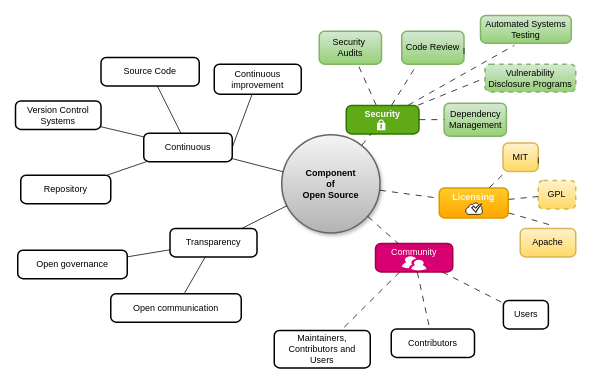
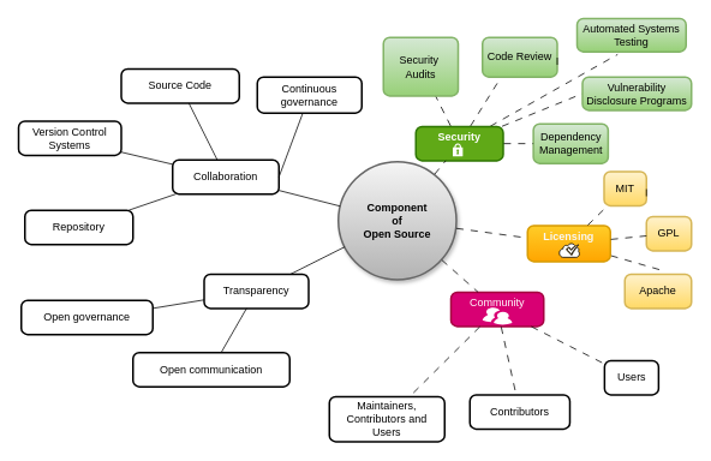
  <mxCell id="0" />
  <mxCell id="1" parent="0" />
  <mxCell id="2" value="Component&#10; of &#10;Open Source" style="ellipse;aspect=fixed;strokeWidth=2;whiteSpace=wrap;fontStyle=1;fillColor=#f5f5f5;shadow=1;strokeColor=#666666;gradientColor=#b3b3b3;" parent="1" vertex="1"><mxGeometry x="375" y="179" width="131" height="131" as="geometry" /></mxCell>
  <mxCell id="3" style="edgeStyle=none;shape=connector;rounded=1;orthogonalLoop=1;jettySize=auto;html=1;strokeColor=default;align=center;verticalAlign=middle;fontFamily=Helvetica;fontSize=11;fontColor=default;labelBackgroundColor=default;endArrow=none;flowAnimation=1;" edge="1" parent="1" source="4"><mxGeometry relative="1" as="geometry"><mxPoint x="735" y="300" as="targetPoint" /></mxGeometry></mxCell>
  <mxCell id="4" value="Licensing&#10;" style="rounded=1;absoluteArcSize=1;arcSize=14;whiteSpace=wrap;strokeWidth=2;fillColor=#ffcd28;strokeColor=#d79b00;labelBorderColor=none;gradientColor=#ffa500;fontColor=#f8f8f8;fontStyle=1" parent="1" vertex="1"><mxGeometry x="585" y="250" width="92" height="40" as="geometry" /></mxCell>
- <mxCell id="5" value="GPL" style="rounded=1;absoluteArcSize=1;arcSize=14;whiteSpace=wrap;strokeWidth=2;fillColor=#fff2cc;strokeColor=#d6b656;gradientColor=#ffd966;dashed=1;" parent="1" vertex="1"><mxGeometry x="717" y="240" width="50" height="38" as="geometry" /></mxCell>
+ <mxCell id="5" value="GPL" style="rounded=1;absoluteArcSize=1;arcSize=14;whiteSpace=wrap;strokeWidth=2;fillColor=#fff2cc;strokeColor=#d6b656;gradientColor=#ffd966;" parent="1" vertex="1"><mxGeometry x="717" y="240" width="50" height="38" as="geometry" /></mxCell>
  <mxCell id="6" value="MIT" style="rounded=1;absoluteArcSize=1;arcSize=14;whiteSpace=wrap;strokeWidth=2;fillColor=#fff2cc;strokeColor=#d6b656;gradientColor=#ffd966;" parent="1" vertex="1"><mxGeometry x="670" y="190" width="47" height="38" as="geometry" /></mxCell>
  <mxCell id="7" value="Apache" style="rounded=1;absoluteArcSize=1;arcSize=14;whiteSpace=wrap;strokeWidth=2;fillColor=#fff2cc;gradientColor=#ffd966;strokeColor=#d6b656;" parent="1" vertex="1"><mxGeometry x="693" y="304" width="74" height="38" as="geometry" /></mxCell>
  <mxCell id="8" value="Community&#10;" style="rounded=1;absoluteArcSize=1;arcSize=14;whiteSpace=wrap;strokeWidth=2;fillColor=#d80073;fontColor=#ffffff;strokeColor=#A50040;" parent="1" vertex="1"><mxGeometry x="500" y="324" width="103" height="38" as="geometry" /></mxCell>
  <mxCell id="9" value="Contributors" style="rounded=1;absoluteArcSize=1;arcSize=14;whiteSpace=wrap;strokeWidth=2;" parent="1" vertex="1"><mxGeometry x="521" y="438" width="111" height="38" as="geometry" /></mxCell>
  <mxCell id="10" value="Users" style="rounded=1;absoluteArcSize=1;arcSize=14;whiteSpace=wrap;strokeWidth=2;" parent="1" vertex="1"><mxGeometry x="670.5" y="400" width="60" height="38" as="geometry" /></mxCell>
  <mxCell id="11" value="Maintainers, Contributors and &#10;Users" style="rounded=1;absoluteArcSize=1;arcSize=14;whiteSpace=wrap;strokeWidth=2;" parent="1" vertex="1"><mxGeometry x="365" y="440" width="128" height="50" as="geometry" /></mxCell>
  <mxCell id="12" value="Transparency" style="rounded=1;absoluteArcSize=1;arcSize=14;whiteSpace=wrap;strokeWidth=2;" parent="1" vertex="1"><mxGeometry x="226" y="304" width="116" height="38" as="geometry" /></mxCell>
  <mxCell id="13" value="Open communication" style="rounded=1;absoluteArcSize=1;arcSize=14;whiteSpace=wrap;strokeWidth=2;" parent="1" vertex="1"><mxGeometry x="147" y="391" width="174" height="38" as="geometry" /></mxCell>
  <mxCell id="14" value="Open governance" style="rounded=1;absoluteArcSize=1;arcSize=14;whiteSpace=wrap;strokeWidth=2;" parent="1" vertex="1"><mxGeometry x="23" y="333" width="146" height="38" as="geometry" /></mxCell>
- <mxCell id="15" value="Continuous" style="rounded=1;absoluteArcSize=1;arcSize=14;whiteSpace=wrap;strokeWidth=2;" parent="1" vertex="1"><mxGeometry x="191" y="177" width="118" height="38" as="geometry" /></mxCell>
+ <mxCell id="15" value="Collaboration" style="rounded=1;absoluteArcSize=1;arcSize=14;whiteSpace=wrap;strokeWidth=2;" parent="1" vertex="1"><mxGeometry x="191" y="177" width="118" height="38" as="geometry" /></mxCell>
  <mxCell id="16" value="Version Control Systems" style="rounded=1;absoluteArcSize=1;arcSize=14;whiteSpace=wrap;strokeWidth=2;" parent="1" vertex="1"><mxGeometry x="20" y="134" width="114" height="38" as="geometry" /></mxCell>
  <mxCell id="17" value="Source Code" style="rounded=1;absoluteArcSize=1;arcSize=14;whiteSpace=wrap;strokeWidth=2;" parent="1" vertex="1"><mxGeometry x="134" y="76" width="131" height="38" as="geometry" /></mxCell>
  <mxCell id="18" value="Repository" style="rounded=1;absoluteArcSize=1;arcSize=14;whiteSpace=wrap;strokeWidth=2;" parent="1" vertex="1"><mxGeometry x="27" y="233" width="120" height="38" as="geometry" /></mxCell>
  <mxCell id="19" value="" style="edgeStyle=none;shape=connector;rounded=1;orthogonalLoop=1;jettySize=auto;html=1;strokeColor=default;align=center;verticalAlign=middle;fontFamily=Helvetica;fontSize=11;fontColor=default;labelBackgroundColor=default;endArrow=none;flowAnimation=1;" edge="1" parent="1" source="23" target="43"><mxGeometry relative="1" as="geometry" /></mxCell>
  <mxCell id="20" style="edgeStyle=none;shape=connector;rounded=1;orthogonalLoop=1;jettySize=auto;html=1;entryX=0.25;entryY=1;entryDx=0;entryDy=0;strokeColor=default;align=center;verticalAlign=middle;fontFamily=Helvetica;fontSize=11;fontColor=default;labelBackgroundColor=default;endArrow=none;flowAnimation=1;" edge="1" parent="1" source="23" target="44"><mxGeometry relative="1" as="geometry" /></mxCell>
  <mxCell id="21" style="edgeStyle=none;shape=connector;rounded=1;orthogonalLoop=1;jettySize=auto;html=1;entryX=0;entryY=0.5;entryDx=0;entryDy=0;strokeColor=default;align=center;verticalAlign=middle;fontFamily=Helvetica;fontSize=11;fontColor=default;labelBackgroundColor=default;endArrow=none;flowAnimation=1;" edge="1" parent="1" source="23" target="46"><mxGeometry relative="1" as="geometry" /></mxCell>
  <mxCell id="22" style="edgeStyle=none;shape=connector;rounded=1;orthogonalLoop=1;jettySize=auto;html=1;strokeColor=default;align=center;verticalAlign=middle;fontFamily=Helvetica;fontSize=11;fontColor=default;labelBackgroundColor=default;endArrow=none;flowAnimation=1;" edge="1" parent="1" source="23"><mxGeometry relative="1" as="geometry"><mxPoint x="685" y="60" as="targetPoint" /></mxGeometry></mxCell>
  <mxCell id="23" value="Security&#10;" style="rounded=1;absoluteArcSize=1;arcSize=14;whiteSpace=wrap;strokeWidth=2;fontStyle=1;fillColor=#60a917;strokeColor=#2D7600;fontColor=#ffffff;" parent="1" vertex="1"><mxGeometry x="461" y="140" width="97" height="38" as="geometry" /></mxCell>
- <mxCell id="24" value="Continuous improvement" style="rounded=1;absoluteArcSize=1;arcSize=14;whiteSpace=wrap;strokeWidth=2;" parent="1" vertex="1"><mxGeometry x="285" y="85" width="116" height="40" as="geometry" /></mxCell>
+ <mxCell id="24" value="Continuous governance" style="rounded=1;absoluteArcSize=1;arcSize=14;whiteSpace=wrap;strokeWidth=2;" parent="1" vertex="1"><mxGeometry x="285" y="85" width="116" height="40" as="geometry" /></mxCell>
  <mxCell id="25" value="Dependency Management" style="rounded=1;absoluteArcSize=1;arcSize=14;whiteSpace=wrap;strokeWidth=2;fillColor=#d5e8d4;strokeColor=#82b366;gradientColor=#97d077;" parent="1" vertex="1"><mxGeometry x="591.5" y="137" width="83" height="44" as="geometry" /></mxCell>
  <mxCell id="26" style="endArrow=none;flowAnimation=1;" parent="1" source="2" target="4" edge="1"><mxGeometry relative="1" as="geometry" /></mxCell>
  <mxCell id="27" style="endArrow=none;flowAnimation=1;" parent="1" source="2" target="8" edge="1"><mxGeometry relative="1" as="geometry" /></mxCell>
  <mxCell id="28" style="endArrow=none" parent="1" source="2" target="12" edge="1"><mxGeometry relative="1" as="geometry" /></mxCell>
  <mxCell id="29" style="endArrow=none" parent="1" source="2" target="15" edge="1"><mxGeometry relative="1" as="geometry" /></mxCell>
  <mxCell id="30" style="endArrow=none;rounded=1;strokeColor=default;align=center;verticalAlign=middle;fontFamily=Helvetica;fontSize=11;fontColor=default;labelBackgroundColor=default;flowAnimation=1;" parent="1" source="2" target="23" edge="1"><mxGeometry relative="1" as="geometry" /></mxCell>
  <mxCell id="31" style="endArrow=none;rounded=1;strokeColor=default;align=center;verticalAlign=middle;fontFamily=Helvetica;fontSize=11;fontColor=default;labelBackgroundColor=default;flowAnimation=1;" parent="1" source="4" target="5" edge="1"><mxGeometry relative="1" as="geometry" /></mxCell>
  <mxCell id="32" style="endArrow=none;rounded=1;strokeColor=default;align=center;verticalAlign=middle;fontFamily=Helvetica;fontSize=11;fontColor=default;labelBackgroundColor=default;flowAnimation=1;" parent="1" source="4" target="6" edge="1"><mxGeometry relative="1" as="geometry" /></mxCell>
  <mxCell id="33" style="endArrow=none;flowAnimation=1;" parent="1" source="8" target="9" edge="1"><mxGeometry relative="1" as="geometry" /></mxCell>
  <mxCell id="34" style="endArrow=none;flowAnimation=1;" parent="1" source="8" target="10" edge="1"><mxGeometry relative="1" as="geometry" /></mxCell>
  <mxCell id="35" style="endArrow=none;flowAnimation=1;" parent="1" source="8" target="11" edge="1"><mxGeometry relative="1" as="geometry" /></mxCell>
  <mxCell id="36" style="endArrow=none" parent="1" source="12" target="13" edge="1"><mxGeometry relative="1" as="geometry" /></mxCell>
  <mxCell id="37" style="endArrow=none" parent="1" source="12" edge="1"><mxGeometry relative="1" as="geometry"><mxPoint x="169" y="341.963" as="targetPoint" /></mxGeometry></mxCell>
  <mxCell id="38" style="endArrow=none" parent="1" source="15" edge="1"><mxGeometry relative="1" as="geometry"><mxPoint x="134" y="168.509" as="targetPoint" /></mxGeometry></mxCell>
  <mxCell id="39" style="endArrow=none" parent="1" source="15" target="17" edge="1"><mxGeometry relative="1" as="geometry" /></mxCell>
  <mxCell id="40" style="endArrow=none" parent="1" source="15" target="18" edge="1"><mxGeometry relative="1" as="geometry" /></mxCell>
  <mxCell id="41" style="endArrow=none;exitX=1;exitY=0.5;exitDx=0;exitDy=0;" parent="1" source="15" target="24" edge="1"><mxGeometry relative="1" as="geometry" /></mxCell>
  <mxCell id="42" style="endArrow=none;rounded=1;strokeColor=default;align=center;verticalAlign=middle;fontFamily=Helvetica;fontSize=11;fontColor=default;labelBackgroundColor=default;flowAnimation=1;" parent="1" source="23" target="25" edge="1"><mxGeometry relative="1" as="geometry" /></mxCell>
- <mxCell id="43" value="Security &#10;Audits" style="rounded=1;absoluteArcSize=1;arcSize=14;whiteSpace=wrap;strokeWidth=2;fillColor=#d5e8d4;strokeColor=#82b366;gradientColor=#97d077;" vertex="1" parent="1"><mxGeometry x="425" y="41" width="83" height="44" as="geometry" /></mxCell>
+ <mxCell id="43" value="Security &#10;Audits" style="rounded=1;absoluteArcSize=1;arcSize=14;whiteSpace=wrap;strokeWidth=2;fillColor=#d5e8d4;strokeColor=#82b366;gradientColor=#97d077;" vertex="1" parent="1"><mxGeometry x="425" y="41" width="83" height="65" as="geometry" /></mxCell>
  <mxCell id="44" value="Code Review" style="rounded=1;absoluteArcSize=1;arcSize=14;whiteSpace=wrap;strokeWidth=2;fillColor=#d5e8d4;strokeColor=#82b366;gradientColor=#97d077;" vertex="1" parent="1"><mxGeometry x="535" y="41" width="83" height="44" as="geometry" /></mxCell>
  <mxCell id="45" style="edgeStyle=none;shape=connector;rounded=1;orthogonalLoop=1;jettySize=auto;html=1;exitX=1;exitY=0.5;exitDx=0;exitDy=0;entryX=1;entryY=0.75;entryDx=0;entryDy=0;strokeColor=default;align=center;verticalAlign=middle;fontFamily=Helvetica;fontSize=11;fontColor=default;labelBackgroundColor=default;endArrow=none;flowAnimation=1;" edge="1" parent="1" source="44" target="44"><mxGeometry relative="1" as="geometry" /></mxCell>
- <mxCell id="46" value="Vulnerability Disclosure Programs" style="rounded=1;absoluteArcSize=1;arcSize=14;whiteSpace=wrap;strokeWidth=2;fillColor=#d5e8d4;strokeColor=#82b366;gradientColor=#97d077;dashed=1;" vertex="1" parent="1"><mxGeometry x="646" y="85" width="121" height="37" as="geometry" /></mxCell>
+ <mxCell id="46" value="Vulnerability Disclosure Programs" style="rounded=1;absoluteArcSize=1;arcSize=14;whiteSpace=wrap;strokeWidth=2;fillColor=#d5e8d4;strokeColor=#82b366;gradientColor=#97d077;" vertex="1" parent="1"><mxGeometry x="646" y="85" width="121" height="37" as="geometry" /></mxCell>
  <mxCell id="47" value="Automated Systems Testing" style="rounded=1;absoluteArcSize=1;arcSize=14;whiteSpace=wrap;strokeWidth=2;fillColor=#d5e8d4;strokeColor=#82b366;gradientColor=#97d077;" vertex="1" parent="1"><mxGeometry x="640" y="20" width="121" height="37" as="geometry" /></mxCell>
  <mxCell id="48" style="edgeStyle=none;shape=connector;rounded=1;orthogonalLoop=1;jettySize=auto;html=1;exitX=1;exitY=0.5;exitDx=0;exitDy=0;entryX=1;entryY=0.75;entryDx=0;entryDy=0;strokeColor=default;align=center;verticalAlign=middle;fontFamily=Helvetica;fontSize=11;fontColor=default;labelBackgroundColor=default;endArrow=none;flowAnimation=1;" edge="1" parent="1" source="6" target="6"><mxGeometry relative="1" as="geometry" /></mxCell>
  <mxCell id="49" value="" style="sketch=0;html=1;aspect=fixed;strokeColor=none;shadow=0;fillColor=#FFFFFF;verticalAlign=top;labelPosition=center;verticalLabelPosition=bottom;shape=mxgraph.gcp2.lock;fontFamily=Helvetica;fontSize=11;fontColor=default;labelBackgroundColor=default;" vertex="1" parent="1"><mxGeometry x="502" y="158.72" width="11.14" height="14.28" as="geometry" /></mxCell>
  <mxCell id="50" value="" style="sketch=0;html=1;aspect=fixed;shadow=0;verticalAlign=top;labelPosition=center;verticalLabelPosition=bottom;shape=mxgraph.gcp2.cloud_checkmark;fontFamily=Helvetica;fontSize=11;labelBackgroundColor=default;" vertex="1" parent="1"><mxGeometry x="620" y="269.9" width="23" height="15.41" as="geometry" /></mxCell>
  <mxCell id="51" value="" style="verticalLabelPosition=bottom;sketch=0;html=1;fillColor=#FFFFFF;strokeColor=none;verticalAlign=top;pointerEvents=1;align=center;shape=mxgraph.cisco_safe.people_places_things_icons.icon9;fontFamily=Helvetica;fontSize=11;fontColor=default;labelBackgroundColor=default;" vertex="1" parent="1"><mxGeometry x="535" y="341" width="33" height="19" as="geometry" /></mxCell>
